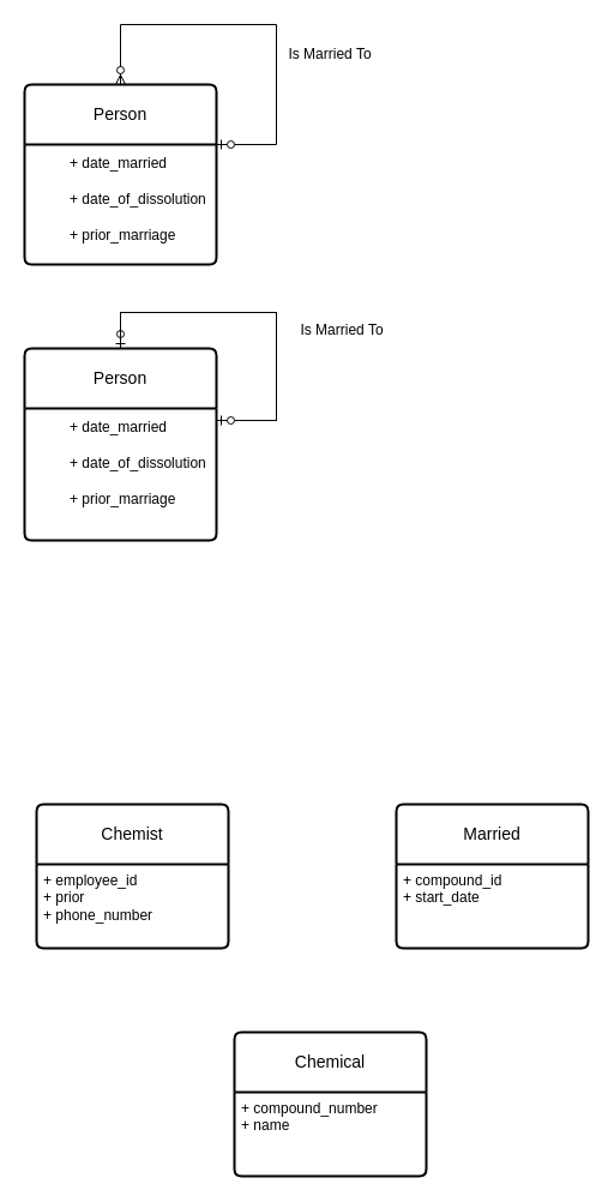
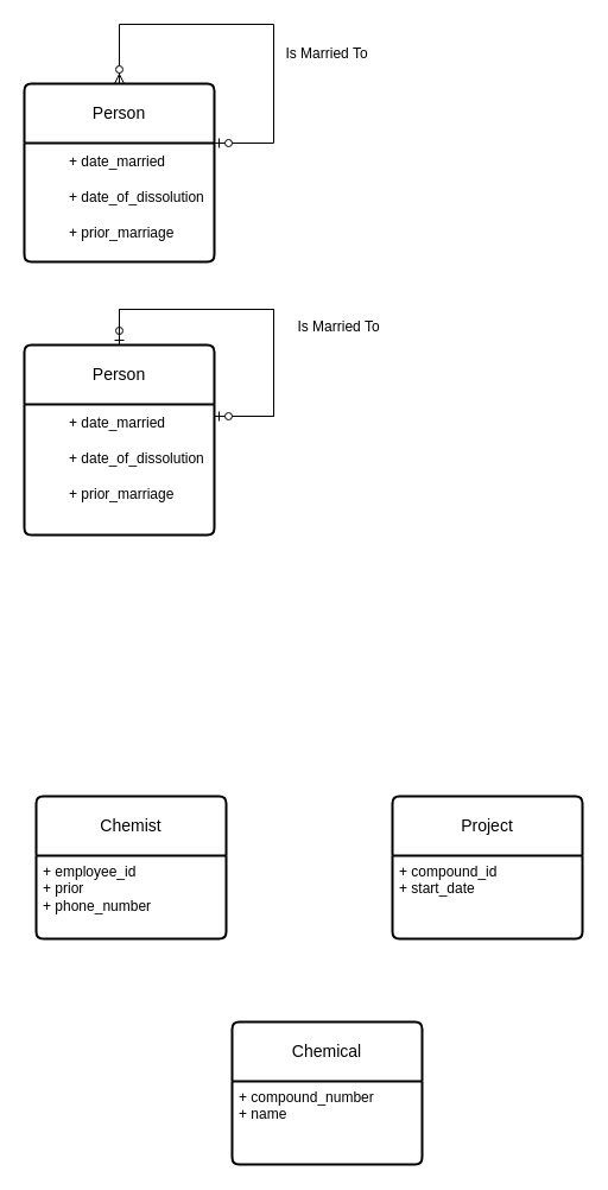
  <mxCell id="0" />
  <mxCell id="1" parent="0" />
  <mxCell id="2" value="&lt;div&gt;Person&lt;/div&gt;" style="swimlane;childLayout=stackLayout;horizontal=1;startSize=50;horizontalStack=0;rounded=1;fontSize=14;fontStyle=0;strokeWidth=2;resizeParent=0;resizeLast=1;shadow=0;dashed=0;align=center;arcSize=4;whiteSpace=wrap;html=1;" vertex="1" parent="1"><mxGeometry x="20" y="70" width="160" height="150" as="geometry" /></mxCell>
  <mxCell id="3" value="" style="shape=table;startSize=0;container=1;collapsible=1;childLayout=tableLayout;fixedRows=1;rowLines=0;fontStyle=0;align=center;resizeLast=1;strokeColor=none;fillColor=none;collapsible=0;whiteSpace=wrap;html=1;" vertex="1" parent="2"><mxGeometry y="50" width="160" height="100" as="geometry" /></mxCell>
  <mxCell id="4" value="" style="shape=tableRow;horizontal=0;startSize=0;swimlaneHead=0;swimlaneBody=0;fillColor=none;collapsible=0;dropTarget=0;points=[[0,0.5],[1,0.5]];portConstraint=eastwest;top=0;left=0;right=0;bottom=0;" vertex="1" parent="3"><mxGeometry width="160" height="30" as="geometry" /></mxCell>
  <mxCell id="5" value="" style="shape=partialRectangle;connectable=0;fillColor=none;top=0;left=0;bottom=0;right=0;editable=1;overflow=hidden;" vertex="1" parent="4"><mxGeometry width="30" height="30" as="geometry"><mxRectangle width="30" height="30" as="alternateBounds" /></mxGeometry></mxCell>
  <mxCell id="6" value="+ date_married" style="shape=partialRectangle;connectable=0;fillColor=none;top=0;left=0;bottom=0;right=0;align=left;spacingLeft=6;overflow=hidden;" vertex="1" parent="4"><mxGeometry x="30" width="130" height="30" as="geometry"><mxRectangle width="130" height="30" as="alternateBounds" /></mxGeometry></mxCell>
  <mxCell id="7" value="" style="shape=tableRow;horizontal=0;startSize=0;swimlaneHead=0;swimlaneBody=0;fillColor=none;collapsible=0;dropTarget=0;points=[[0,0.5],[1,0.5]];portConstraint=eastwest;top=0;left=0;right=0;bottom=0;" vertex="1" parent="3"><mxGeometry y="30" width="160" height="30" as="geometry" /></mxCell>
  <mxCell id="8" value="" style="shape=partialRectangle;connectable=0;fillColor=none;top=0;left=0;bottom=0;right=0;editable=1;overflow=hidden;" vertex="1" parent="7"><mxGeometry width="30" height="30" as="geometry"><mxRectangle width="30" height="30" as="alternateBounds" /></mxGeometry></mxCell>
  <mxCell id="9" value="+ date_of_dissolution" style="shape=partialRectangle;connectable=0;fillColor=none;top=0;left=0;bottom=0;right=0;align=left;spacingLeft=6;overflow=hidden;" vertex="1" parent="7"><mxGeometry x="30" width="130" height="30" as="geometry"><mxRectangle width="130" height="30" as="alternateBounds" /></mxGeometry></mxCell>
  <mxCell id="10" value="" style="shape=tableRow;horizontal=0;startSize=0;swimlaneHead=0;swimlaneBody=0;fillColor=none;collapsible=0;dropTarget=0;points=[[0,0.5],[1,0.5]];portConstraint=eastwest;top=0;left=0;right=0;bottom=0;" vertex="1" parent="3"><mxGeometry y="60" width="160" height="30" as="geometry" /></mxCell>
  <mxCell id="11" value="" style="shape=partialRectangle;connectable=0;fillColor=none;top=0;left=0;bottom=0;right=0;editable=1;overflow=hidden;" vertex="1" parent="10"><mxGeometry width="30" height="30" as="geometry"><mxRectangle width="30" height="30" as="alternateBounds" /></mxGeometry></mxCell>
  <mxCell id="12" value="+ prior_marriage" style="shape=partialRectangle;connectable=0;fillColor=none;top=0;left=0;bottom=0;right=0;align=left;spacingLeft=6;overflow=hidden;" vertex="1" parent="10"><mxGeometry x="30" width="130" height="30" as="geometry"><mxRectangle width="130" height="30" as="alternateBounds" /></mxGeometry></mxCell>
  <mxCell id="13" value="Is Married To" style="text;html=1;strokeColor=none;fillColor=none;align=center;verticalAlign=middle;whiteSpace=wrap;rounded=0;" vertex="1" parent="1"><mxGeometry x="230" y="30" width="90" height="30" as="geometry" /></mxCell>
  <mxCell id="14" value="" style="fontSize=12;html=1;endArrow=ERzeroToMany;startArrow=ERzeroToOne;rounded=0;entryX=0.5;entryY=0;entryDx=0;entryDy=0;" edge="1" parent="1" target="2"><mxGeometry width="100" height="100" relative="1" as="geometry"><mxPoint x="180" y="120" as="sourcePoint" /><mxPoint x="280" y="20" as="targetPoint" /><Array as="points"><mxPoint x="230" y="120" /><mxPoint x="230" y="20" /><mxPoint x="100" y="20" /></Array></mxGeometry></mxCell>
  <mxCell id="15" value="Is Married To" style="text;html=1;strokeColor=none;fillColor=none;align=center;verticalAlign=middle;whiteSpace=wrap;rounded=0;" vertex="1" parent="1"><mxGeometry x="240" y="260" width="90" height="30" as="geometry" /></mxCell>
  <mxCell id="16" value="&lt;div&gt;Person&lt;/div&gt;" style="swimlane;childLayout=stackLayout;horizontal=1;startSize=50;horizontalStack=0;rounded=1;fontSize=14;fontStyle=0;strokeWidth=2;resizeParent=0;resizeLast=1;shadow=0;dashed=0;align=center;arcSize=4;whiteSpace=wrap;html=1;" vertex="1" parent="1"><mxGeometry x="20" y="290" width="160" height="160" as="geometry" /></mxCell>
  <mxCell id="17" value="" style="shape=table;startSize=0;container=1;collapsible=1;childLayout=tableLayout;fixedRows=1;rowLines=0;fontStyle=0;align=center;resizeLast=1;strokeColor=none;fillColor=none;collapsible=0;whiteSpace=wrap;html=1;" vertex="1" parent="16"><mxGeometry y="50" width="160" height="110" as="geometry" /></mxCell>
  <mxCell id="18" value="" style="shape=tableRow;horizontal=0;startSize=0;swimlaneHead=0;swimlaneBody=0;fillColor=none;collapsible=0;dropTarget=0;points=[[0,0.5],[1,0.5]];portConstraint=eastwest;top=0;left=0;right=0;bottom=0;" vertex="1" parent="17"><mxGeometry width="160" height="30" as="geometry" /></mxCell>
  <mxCell id="19" value="" style="shape=partialRectangle;connectable=0;fillColor=none;top=0;left=0;bottom=0;right=0;editable=1;overflow=hidden;" vertex="1" parent="18"><mxGeometry width="30" height="30" as="geometry"><mxRectangle width="30" height="30" as="alternateBounds" /></mxGeometry></mxCell>
  <mxCell id="20" value="+ date_married" style="shape=partialRectangle;connectable=0;fillColor=none;top=0;left=0;bottom=0;right=0;align=left;spacingLeft=6;overflow=hidden;" vertex="1" parent="18"><mxGeometry x="30" width="130" height="30" as="geometry"><mxRectangle width="130" height="30" as="alternateBounds" /></mxGeometry></mxCell>
  <mxCell id="21" value="" style="shape=tableRow;horizontal=0;startSize=0;swimlaneHead=0;swimlaneBody=0;fillColor=none;collapsible=0;dropTarget=0;points=[[0,0.5],[1,0.5]];portConstraint=eastwest;top=0;left=0;right=0;bottom=0;" vertex="1" parent="17"><mxGeometry y="30" width="160" height="30" as="geometry" /></mxCell>
  <mxCell id="22" value="" style="shape=partialRectangle;connectable=0;fillColor=none;top=0;left=0;bottom=0;right=0;editable=1;overflow=hidden;" vertex="1" parent="21"><mxGeometry width="30" height="30" as="geometry"><mxRectangle width="30" height="30" as="alternateBounds" /></mxGeometry></mxCell>
  <mxCell id="23" value="+ date_of_dissolution" style="shape=partialRectangle;connectable=0;fillColor=none;top=0;left=0;bottom=0;right=0;align=left;spacingLeft=6;overflow=hidden;" vertex="1" parent="21"><mxGeometry x="30" width="130" height="30" as="geometry"><mxRectangle width="130" height="30" as="alternateBounds" /></mxGeometry></mxCell>
  <mxCell id="24" value="" style="shape=tableRow;horizontal=0;startSize=0;swimlaneHead=0;swimlaneBody=0;fillColor=none;collapsible=0;dropTarget=0;points=[[0,0.5],[1,0.5]];portConstraint=eastwest;top=0;left=0;right=0;bottom=0;" vertex="1" parent="17"><mxGeometry y="60" width="160" height="30" as="geometry" /></mxCell>
  <mxCell id="25" value="" style="shape=partialRectangle;connectable=0;fillColor=none;top=0;left=0;bottom=0;right=0;editable=1;overflow=hidden;" vertex="1" parent="24"><mxGeometry width="30" height="30" as="geometry"><mxRectangle width="30" height="30" as="alternateBounds" /></mxGeometry></mxCell>
  <mxCell id="26" value="+ prior_marriage" style="shape=partialRectangle;connectable=0;fillColor=none;top=0;left=0;bottom=0;right=0;align=left;spacingLeft=6;overflow=hidden;" vertex="1" parent="24"><mxGeometry x="30" width="130" height="30" as="geometry"><mxRectangle width="130" height="30" as="alternateBounds" /></mxGeometry></mxCell>
  <mxCell id="27" value="" style="fontSize=12;html=1;endArrow=ERzeroToOne;endFill=1;rounded=0;entryX=0.5;entryY=0;entryDx=0;entryDy=0;" edge="1" parent="1" target="16"><mxGeometry width="100" height="100" relative="1" as="geometry"><mxPoint x="180" y="350" as="sourcePoint" /><mxPoint x="280" y="250" as="targetPoint" /><Array as="points"><mxPoint x="230" y="350" /><mxPoint x="230" y="260" /><mxPoint x="100" y="260" /></Array></mxGeometry></mxCell>
  <mxCell id="28" value="" style="fontSize=12;html=1;endArrow=ERzeroToOne;endFill=1;rounded=0;exitX=0.5;exitY=0;exitDx=0;exitDy=0;" edge="1" parent="1" source="16"><mxGeometry width="100" height="100" relative="1" as="geometry"><mxPoint x="220" y="430" as="sourcePoint" /><mxPoint x="180" y="350" as="targetPoint" /><Array as="points"><mxPoint x="100" y="260" /><mxPoint x="230" y="260" /><mxPoint x="230" y="350" /></Array></mxGeometry></mxCell>
  <mxCell id="29" value="Chemist" style="swimlane;childLayout=stackLayout;horizontal=1;startSize=50;horizontalStack=0;rounded=1;fontSize=14;fontStyle=0;strokeWidth=2;resizeParent=0;resizeLast=1;shadow=0;dashed=0;align=center;arcSize=4;whiteSpace=wrap;html=1;" vertex="1" parent="1"><mxGeometry x="30" y="670" width="160" height="120" as="geometry" /></mxCell>
  <mxCell id="30" value="+ employee_id&lt;br&gt;+ prior&lt;br&gt;+ phone_number" style="align=left;strokeColor=none;fillColor=none;spacingLeft=4;fontSize=12;verticalAlign=top;resizable=0;rotatable=0;part=1;html=1;" vertex="1" parent="29"><mxGeometry y="50" width="160" height="70" as="geometry" /></mxCell>
- <mxCell id="31" value="Married" style="swimlane;childLayout=stackLayout;horizontal=1;startSize=50;horizontalStack=0;rounded=1;fontSize=14;fontStyle=0;strokeWidth=2;resizeParent=0;resizeLast=1;shadow=0;dashed=0;align=center;arcSize=4;whiteSpace=wrap;html=1;" vertex="1" parent="1"><mxGeometry x="330" y="670" width="160" height="120" as="geometry" /></mxCell>
+ <mxCell id="31" value="Project" style="swimlane;childLayout=stackLayout;horizontal=1;startSize=50;horizontalStack=0;rounded=1;fontSize=14;fontStyle=0;strokeWidth=2;resizeParent=0;resizeLast=1;shadow=0;dashed=0;align=center;arcSize=4;whiteSpace=wrap;html=1;" vertex="1" parent="1"><mxGeometry x="330" y="670" width="160" height="120" as="geometry" /></mxCell>
  <mxCell id="32" value="+ compound_id&lt;br&gt;+ start_date&lt;br&gt;" style="align=left;strokeColor=none;fillColor=none;spacingLeft=4;fontSize=12;verticalAlign=top;resizable=0;rotatable=0;part=1;html=1;" vertex="1" parent="31"><mxGeometry y="50" width="160" height="70" as="geometry" /></mxCell>
  <mxCell id="33" value="Chemical" style="swimlane;childLayout=stackLayout;horizontal=1;startSize=50;horizontalStack=0;rounded=1;fontSize=14;fontStyle=0;strokeWidth=2;resizeParent=0;resizeLast=1;shadow=0;dashed=0;align=center;arcSize=4;whiteSpace=wrap;html=1;" vertex="1" parent="1"><mxGeometry x="195" y="860" width="160" height="120" as="geometry" /></mxCell>
  <mxCell id="34" value="+ compound_number&lt;br&gt;+ name&lt;br&gt;" style="align=left;strokeColor=none;fillColor=none;spacingLeft=4;fontSize=12;verticalAlign=top;resizable=0;rotatable=0;part=1;html=1;" vertex="1" parent="33"><mxGeometry y="50" width="160" height="70" as="geometry" /></mxCell>
